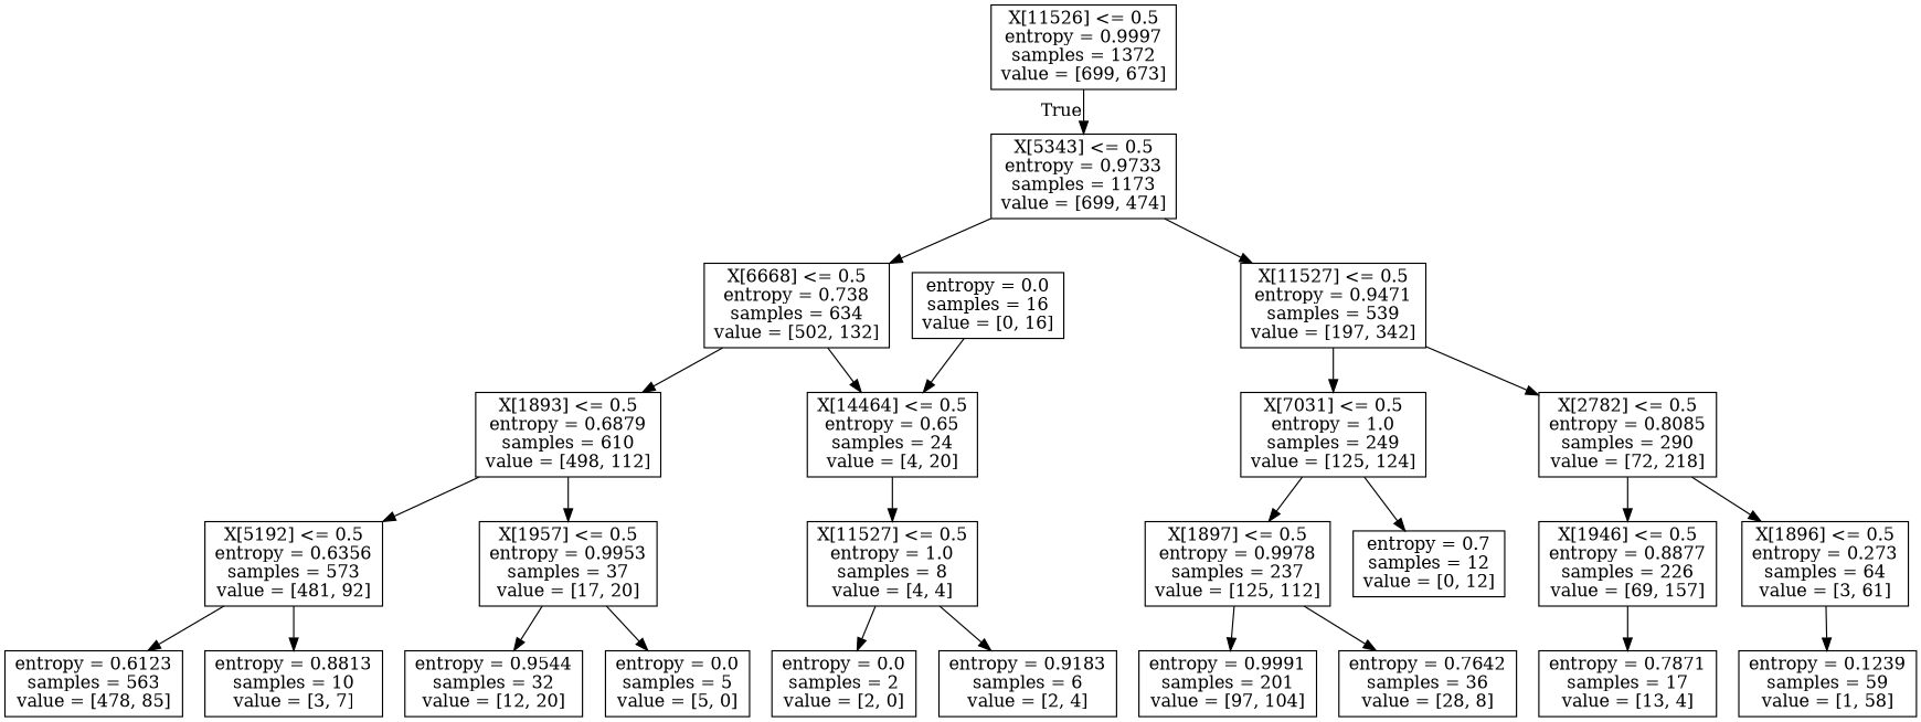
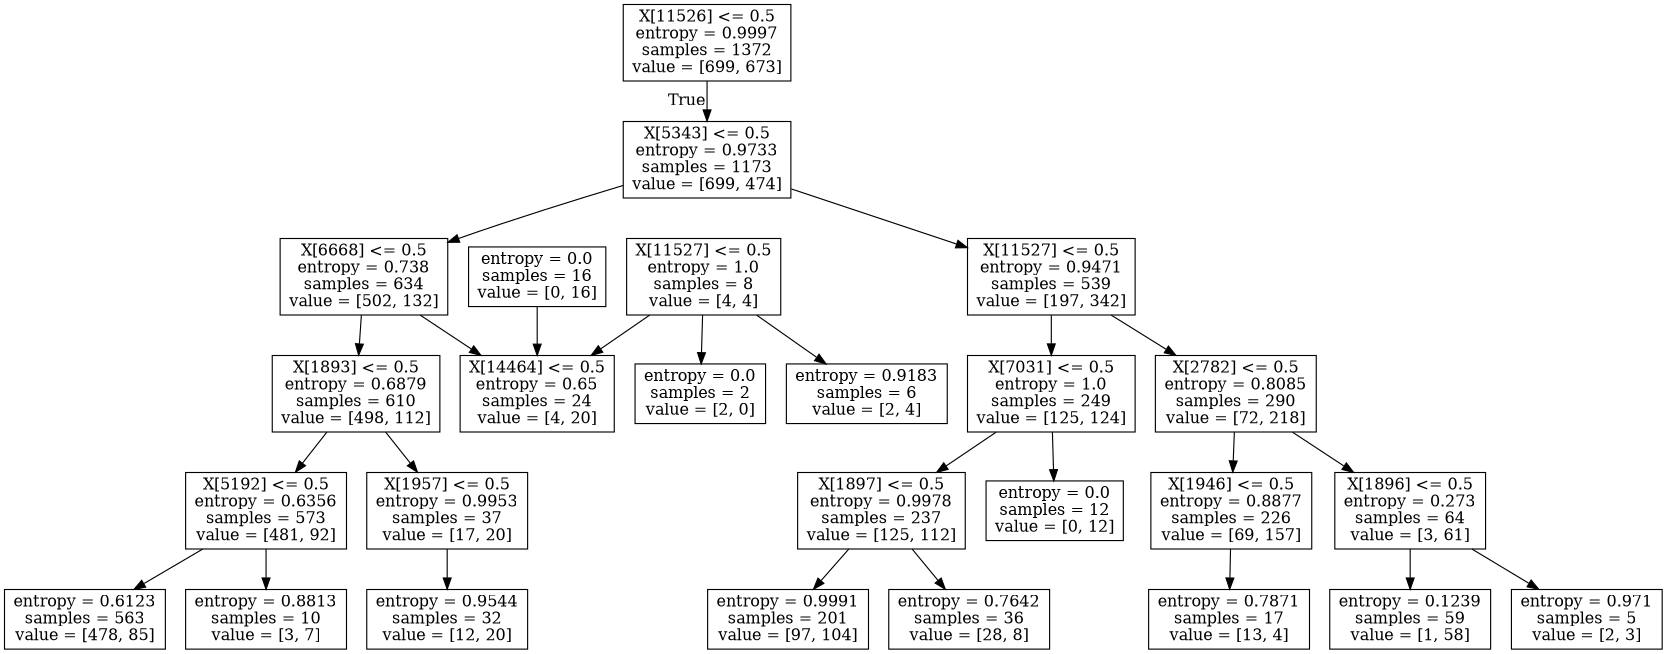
  digraph {
    fontname="DejaVu Serif"
    node [fontname="DejaVu Serif" shape=box]
    edge [fontname="DejaVu Serif"]
    n1 [label="X[11526] <= 0.5\nentropy = 0.9997\nsamples = 1372\nvalue = [699, 673]"]
    n2 [label="X[5343] <= 0.5\nentropy = 0.9733\nsamples = 1173\nvalue = [699, 474]"]
    n3 [label="X[6668] <= 0.5\nentropy = 0.738\nsamples = 634\nvalue = [502, 132]"]
    n4 [label="X[11527] <= 0.5\nentropy = 0.9471\nsamples = 539\nvalue = [197, 342]"]
    n5 [label="X[1893] <= 0.5\nentropy = 0.6879\nsamples = 610\nvalue = [498, 112]"]
    n6 [label="X[14464] <= 0.5\nentropy = 0.65\nsamples = 24\nvalue = [4, 20]"]
    n7 [label="X[7031] <= 0.5\nentropy = 1.0\nsamples = 249\nvalue = [125, 124]"]
    n8 [label="X[2782] <= 0.5\nentropy = 0.8085\nsamples = 290\nvalue = [72, 218]"]
    n9 [label="X[5192] <= 0.5\nentropy = 0.6356\nsamples = 573\nvalue = [481, 92]"]
    n10 [label="X[1957] <= 0.5\nentropy = 0.9953\nsamples = 37\nvalue = [17, 20]"]
    n11 [label="X[11527] <= 0.5\nentropy = 1.0\nsamples = 8\nvalue = [4, 4]"]
    n12 [label="entropy = 0.6123\nsamples = 563\nvalue = [478, 85]"]
    n13 [label="entropy = 0.8813\nsamples = 10\nvalue = [3, 7]"]
    n14 [label="entropy = 0.9544\nsamples = 32\nvalue = [12, 20]"]
-   n15 [label="entropy = 0.0\nsamples = 5\nvalue = [5, 0]"]
    n16 [label="entropy = 0.0\nsamples = 2\nvalue = [2, 0]"]
    n17 [label="entropy = 0.9183\nsamples = 6\nvalue = [2, 4]"]
    n18 [label="entropy = 0.0\nsamples = 16\nvalue = [0, 16]"]
    n19 [label="X[1897] <= 0.5\nentropy = 0.9978\nsamples = 237\nvalue = [125, 112]"]
-   n20 [label="entropy = 0.7\nsamples = 12\nvalue = [0, 12]"]
+   n20 [label="entropy = 0.0\nsamples = 12\nvalue = [0, 12]"]
    n21 [label="X[1946] <= 0.5\nentropy = 0.8877\nsamples = 226\nvalue = [69, 157]"]
    n22 [label="X[1896] <= 0.5\nentropy = 0.273\nsamples = 64\nvalue = [3, 61]"]
    n23 [label="entropy = 0.9991\nsamples = 201\nvalue = [97, 104]"]
    n24 [label="entropy = 0.7642\nsamples = 36\nvalue = [28, 8]"]
    n25 [label="entropy = 0.7871\nsamples = 17\nvalue = [13, 4]"]
    n26 [label="entropy = 0.1239\nsamples = 59\nvalue = [1, 58]"]
+   n27 [label="entropy = 0.971\nsamples = 5\nvalue = [2, 3]"]
    n1 -> n2 [headlabel=True labelangle=45 labeldistance=2.5]
    n2 -> n3
    n2 -> n4
    n3 -> n5
    n3 -> n6
    n4 -> n7
    n4 -> n8
    n5 -> n9
    n5 -> n10
-   n6 -> n11
+   n11 -> n6
    n7 -> n19
    n7 -> n20
    n8 -> n21
    n8 -> n22
    n9 -> n12
    n9 -> n13
    n10 -> n14
-   n10 -> n15
    n11 -> n16
    n11 -> n17
    n18 -> n6
    n19 -> n23
    n19 -> n24
    n21 -> n25
    n22 -> n26
+   n22 -> n27
  }
